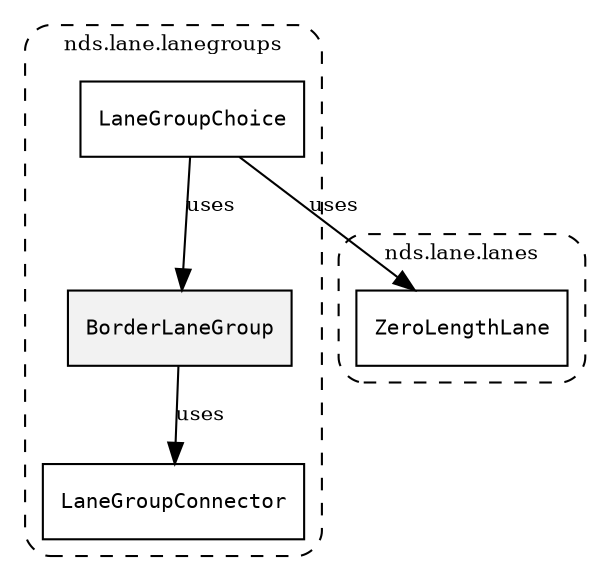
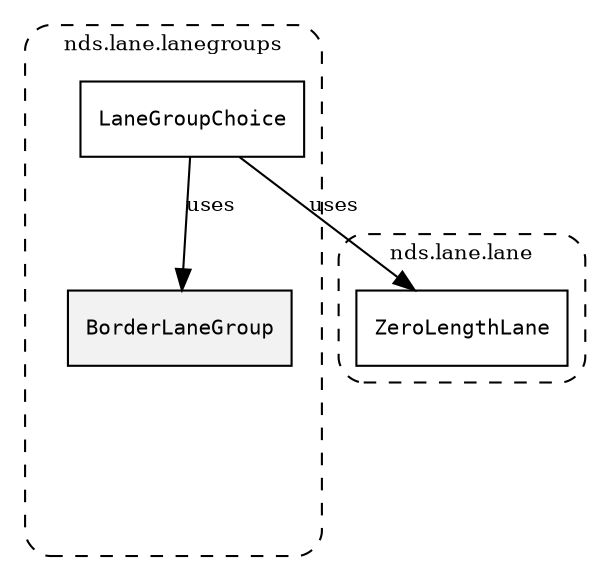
  digraph {
    fontsize=10
    rankdir=TB
    node [fontsize=10 shape=box]
    edge [fontsize=10]
    n1 [fillcolor="#0000000D" label=<<font face="monospace"><table align="center" border="0" cellspacing="0" cellpadding="0"><tr><td href="../../../content/packages/nds.lane.lanegroups.html#Structure-BorderLaneGroup" title="Structure defined in nds.lane.lanegroups">BorderLaneGroup</td></tr></table></font>> style=filled]
-   n2 [label=<<font face="monospace"><table align="center" border="0" cellspacing="0" cellpadding="0"><tr><td href="../../../content/packages/nds.lane.lanegroups.html#Structure-LaneGroupConnector" title="Structure defined in nds.lane.lanegroups">LaneGroupConnector</td></tr></table></font>>]
    n3 [label=<<font face="monospace"><table align="center" border="0" cellspacing="0" cellpadding="0"><tr><td href="../../../content/packages/nds.lane.lanegroups.html#Choice-LaneGroupChoice" title="Choice defined in nds.lane.lanegroups">LaneGroupChoice</td></tr></table></font>>]
    n4 [label=<<font face="monospace"><table align="center" border="0" cellspacing="0" cellpadding="0"><tr><td href="../../../content/packages/nds.lane.lanes.html#Structure-ZeroLengthLane" title="Structure defined in nds.lane.lanes">ZeroLengthLane</td></tr></table></font>>]
    subgraph cluster_1 {
      label="nds.lane.lanegroups"
      style="dashed, rounded"
      n1
-     n2
      n3
    }
    subgraph cluster_2 {
-     label="nds.lane.lanes"
+     label="nds.lane.lane"
      style="dashed, rounded"
      n4
    }
-   n1 -> n2 [label=uses]
    n3 -> n1 [label=uses]
    n3 -> n4 [label=uses]
  }
